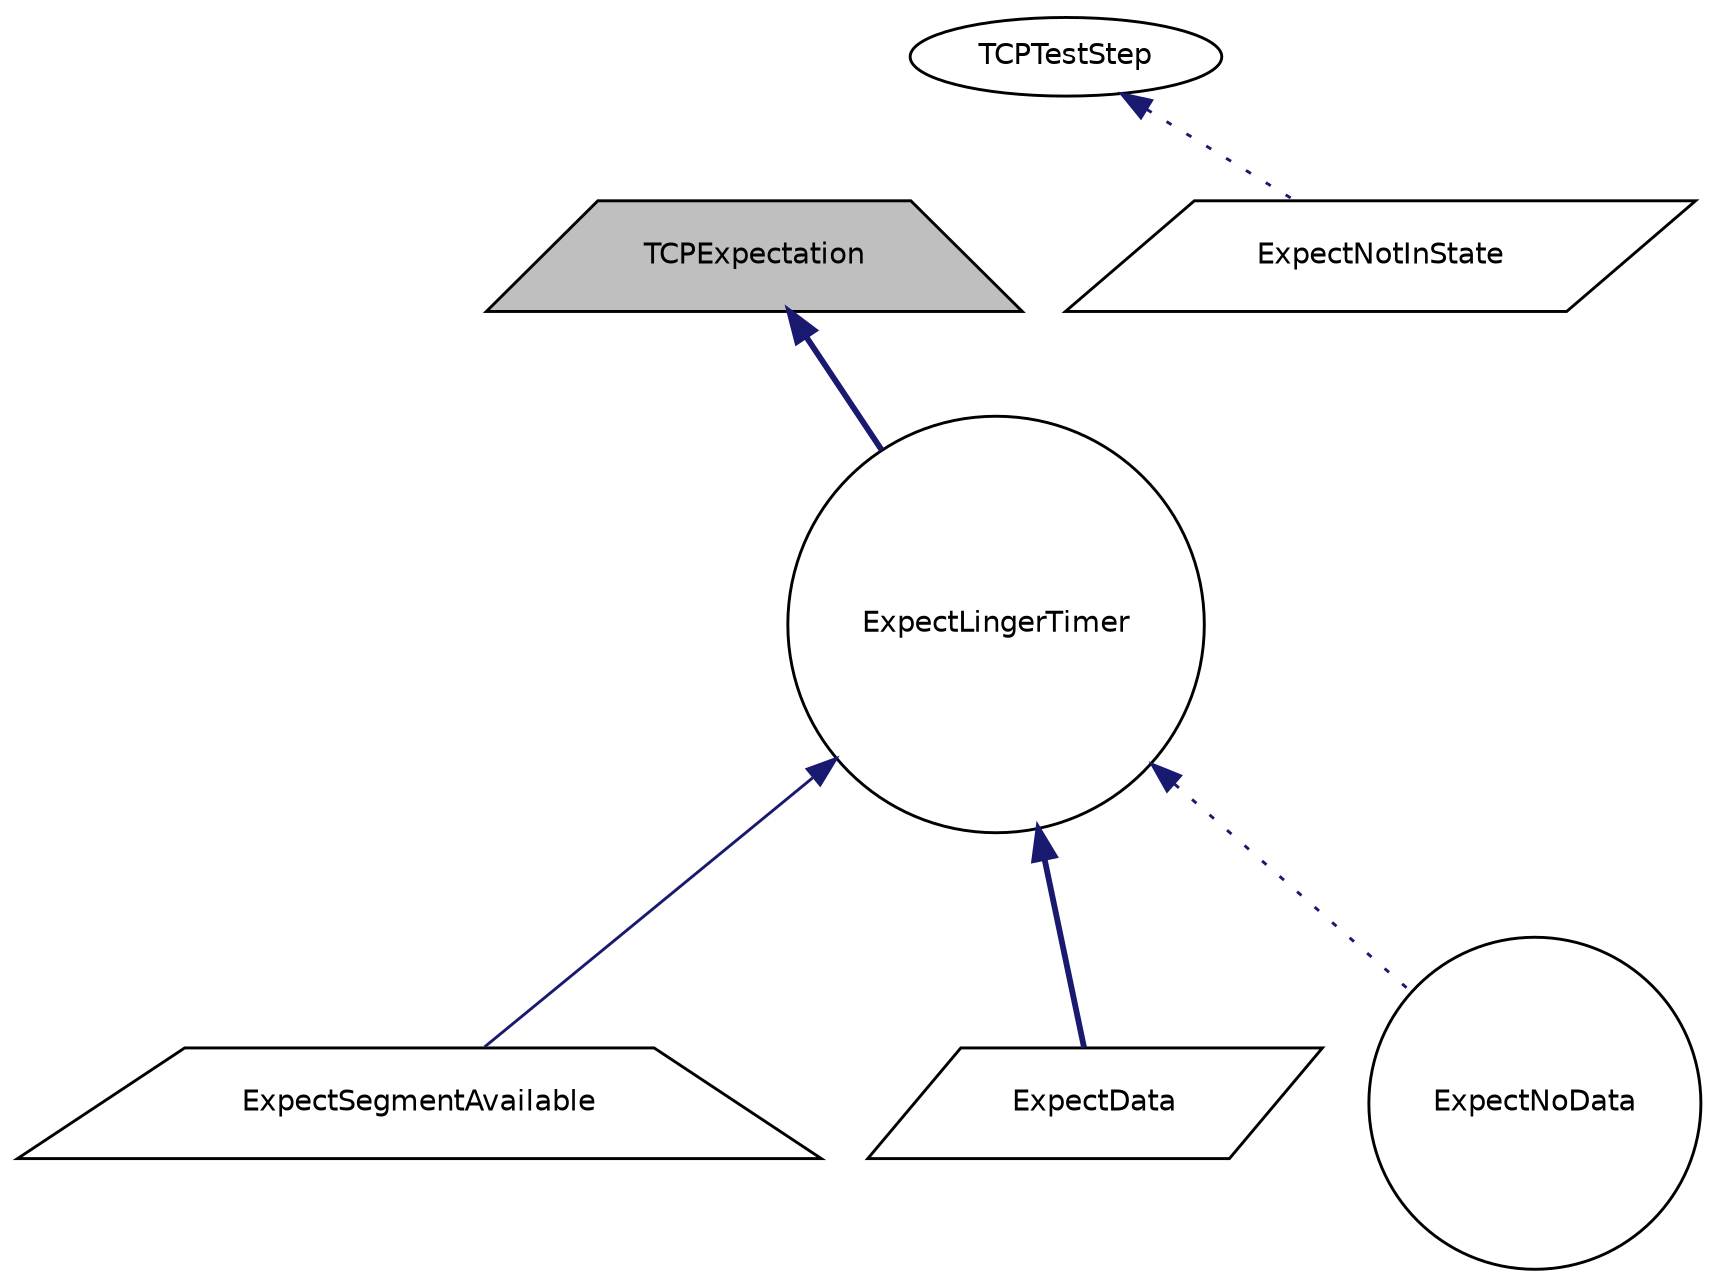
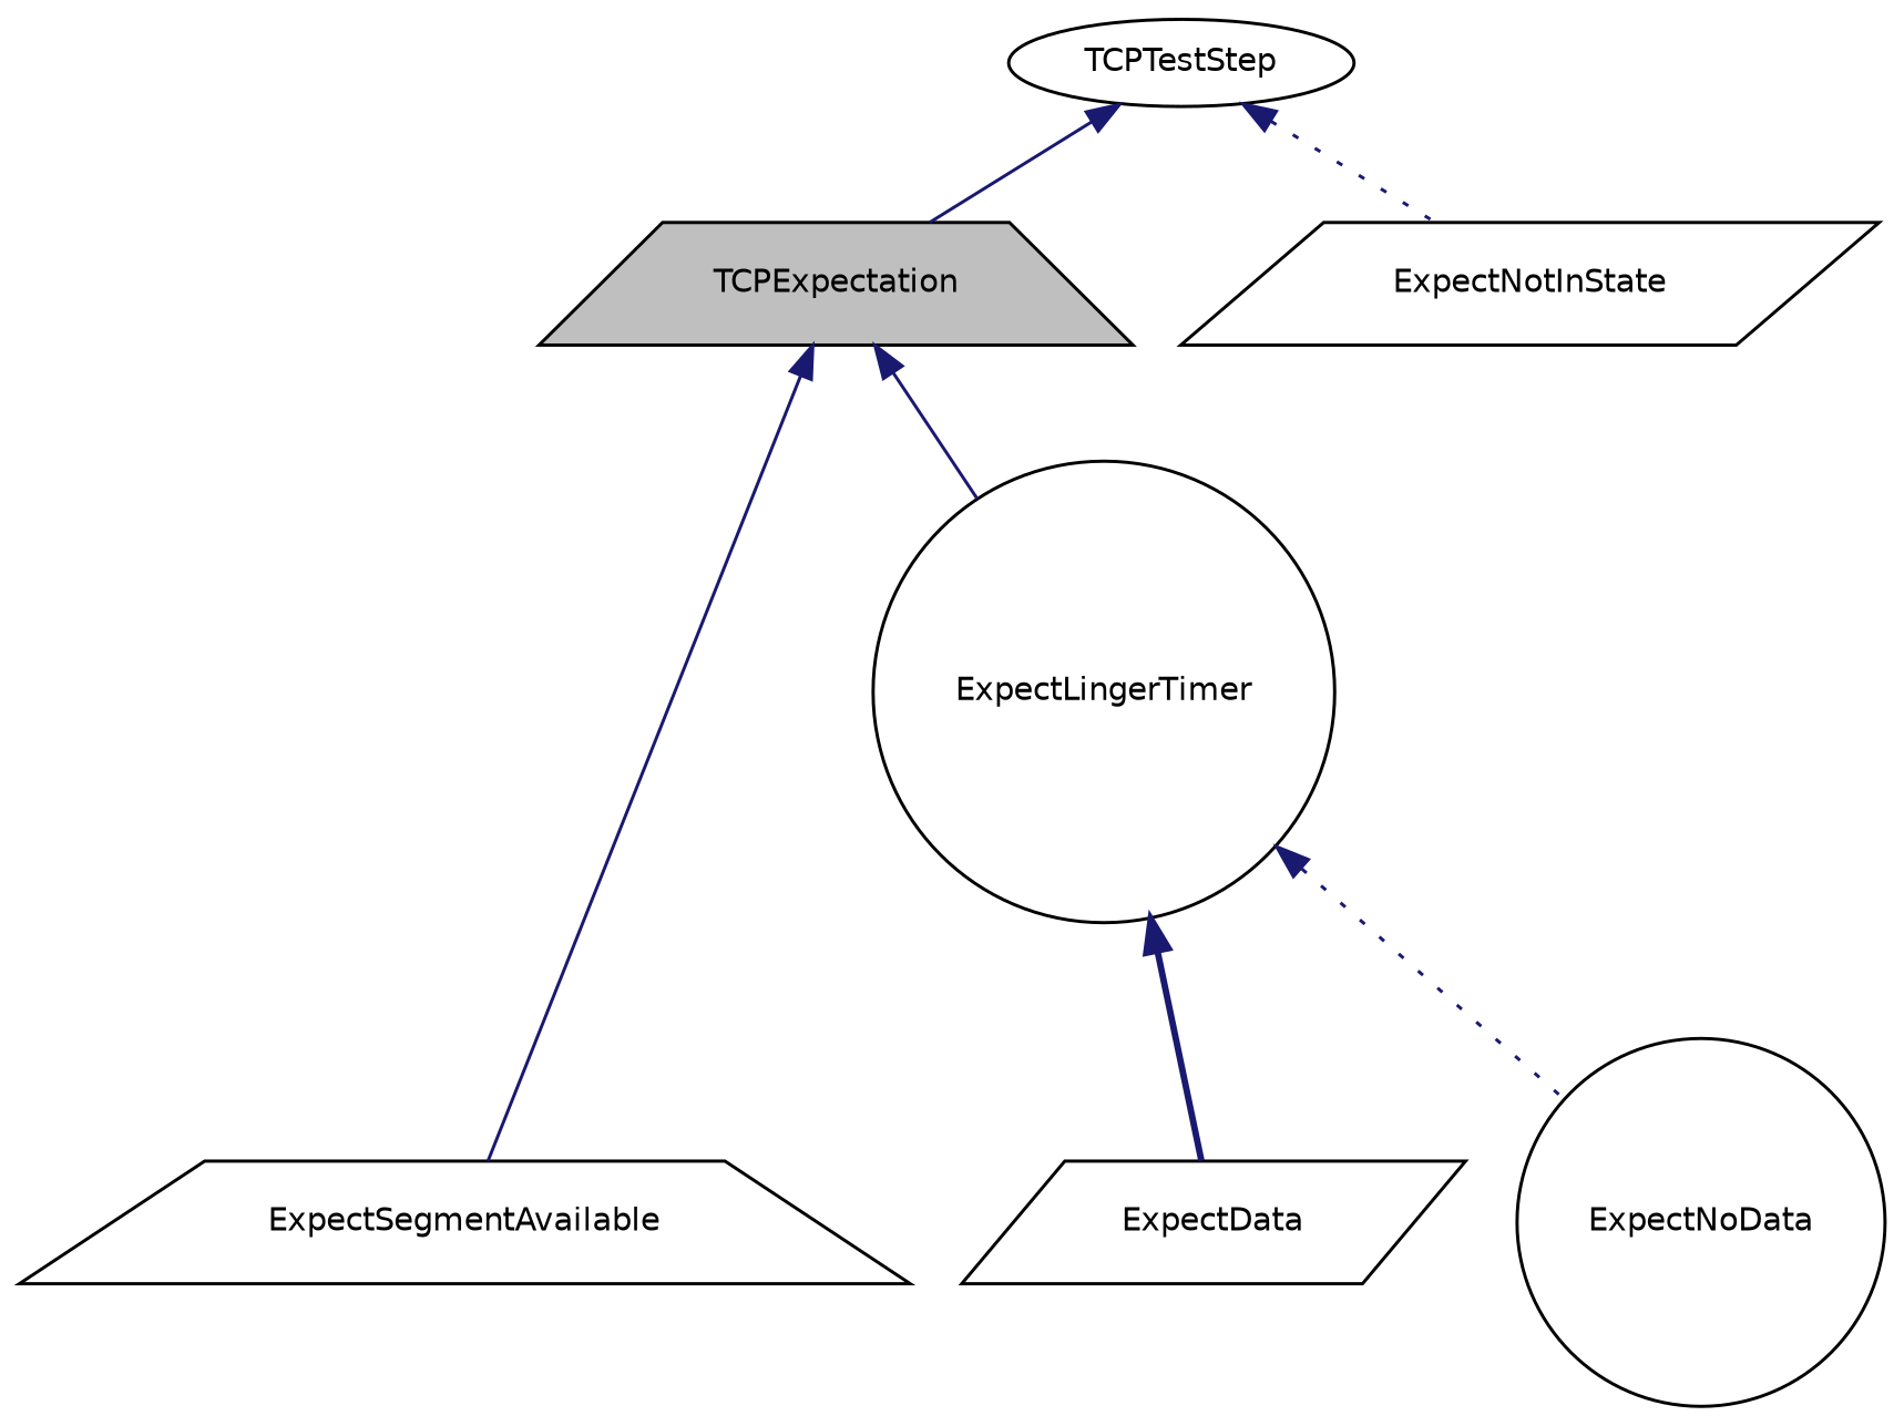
  digraph {
    node [color=black fillcolor=white fontname=Helvetica fontsize=10 shape=trapezium style=filled]
    edge [color=midnightblue dir=back fontname=Helvetica fontsize=10 labelfontname=Helvetica labelfontsize=10 style=bold]
    n1 [fillcolor=grey75 fontcolor=black height=0.2 label=TCPExpectation width=0.4]
    n2 [height=0.2 label=ExpectLingerTimer shape=circle width=0.4]
    n3 [height=0.2 label=ExpectSegmentAvailable width=0.4]
    n4 [height=0.2 label=ExpectData shape=parallelogram width=0.4]
    n5 [height=0.2 label=ExpectNoData shape=circle width=0.4]
    n6 [height=0.2 label=ExpectNotInState shape=parallelogram width=0.4]
    n7 [height=0.2 label=TCPTestStep shape=ellipse width=0.4]
-   n1 -> n2
-   n2 -> n3 [style=solid]
+   n1 -> n2 [style=solid]
+   n1 -> n3 [style=solid]
    n2 -> n4
    n2 -> n5 [style=dotted]
+   n7 -> n1 [style=solid]
    n7 -> n6 [style=dotted]
  }
